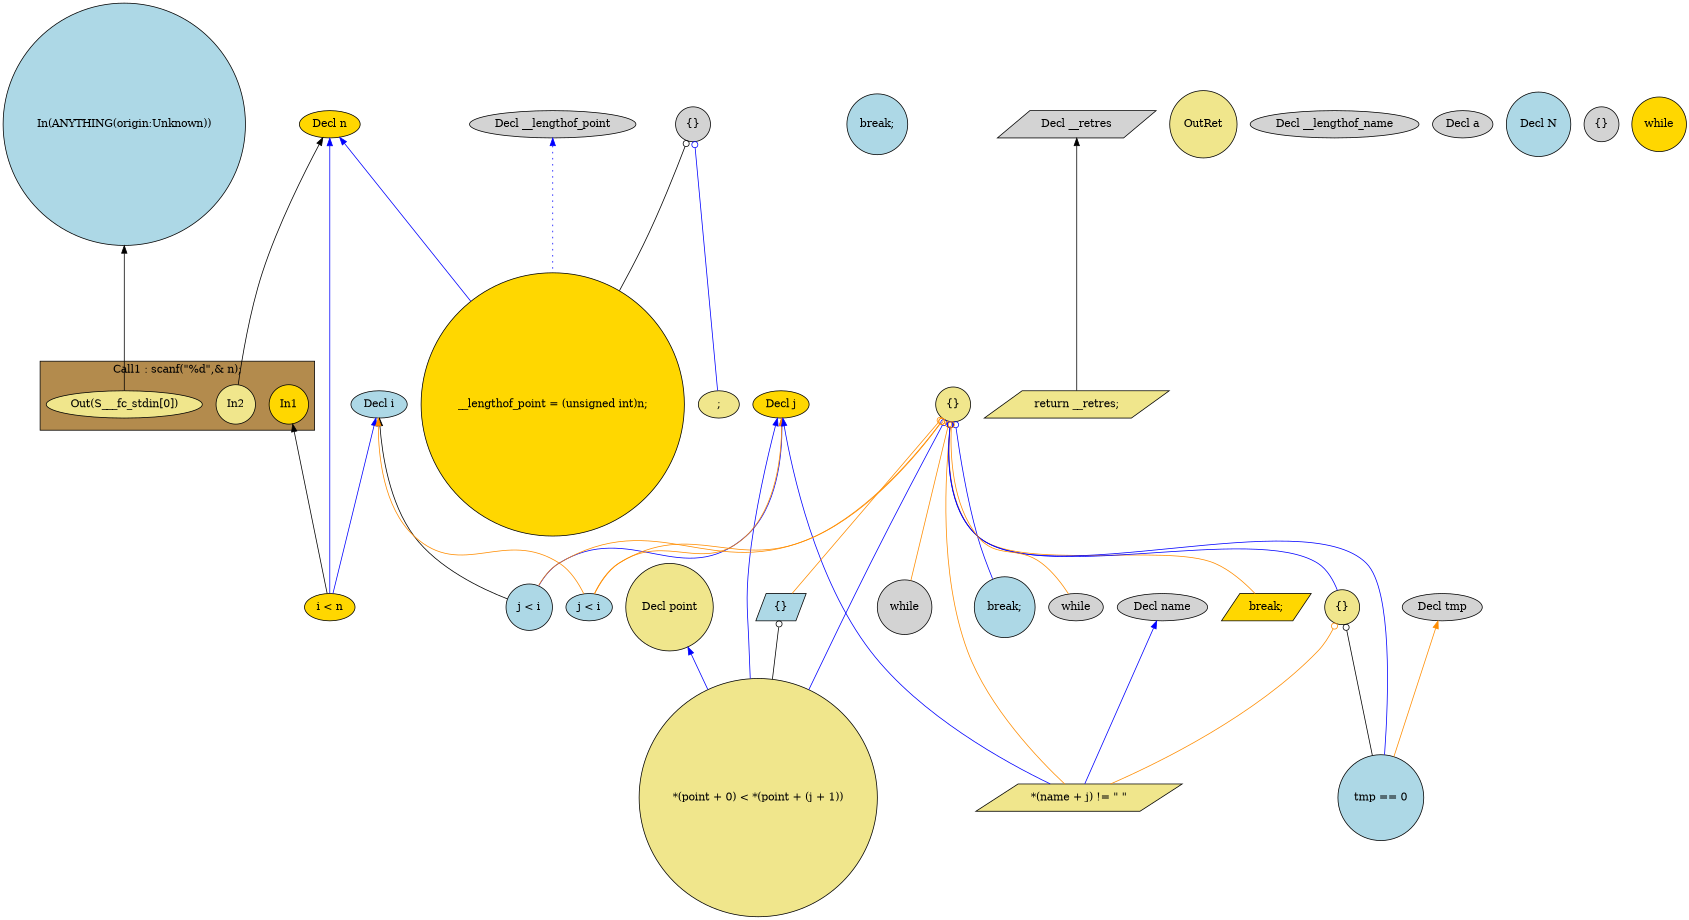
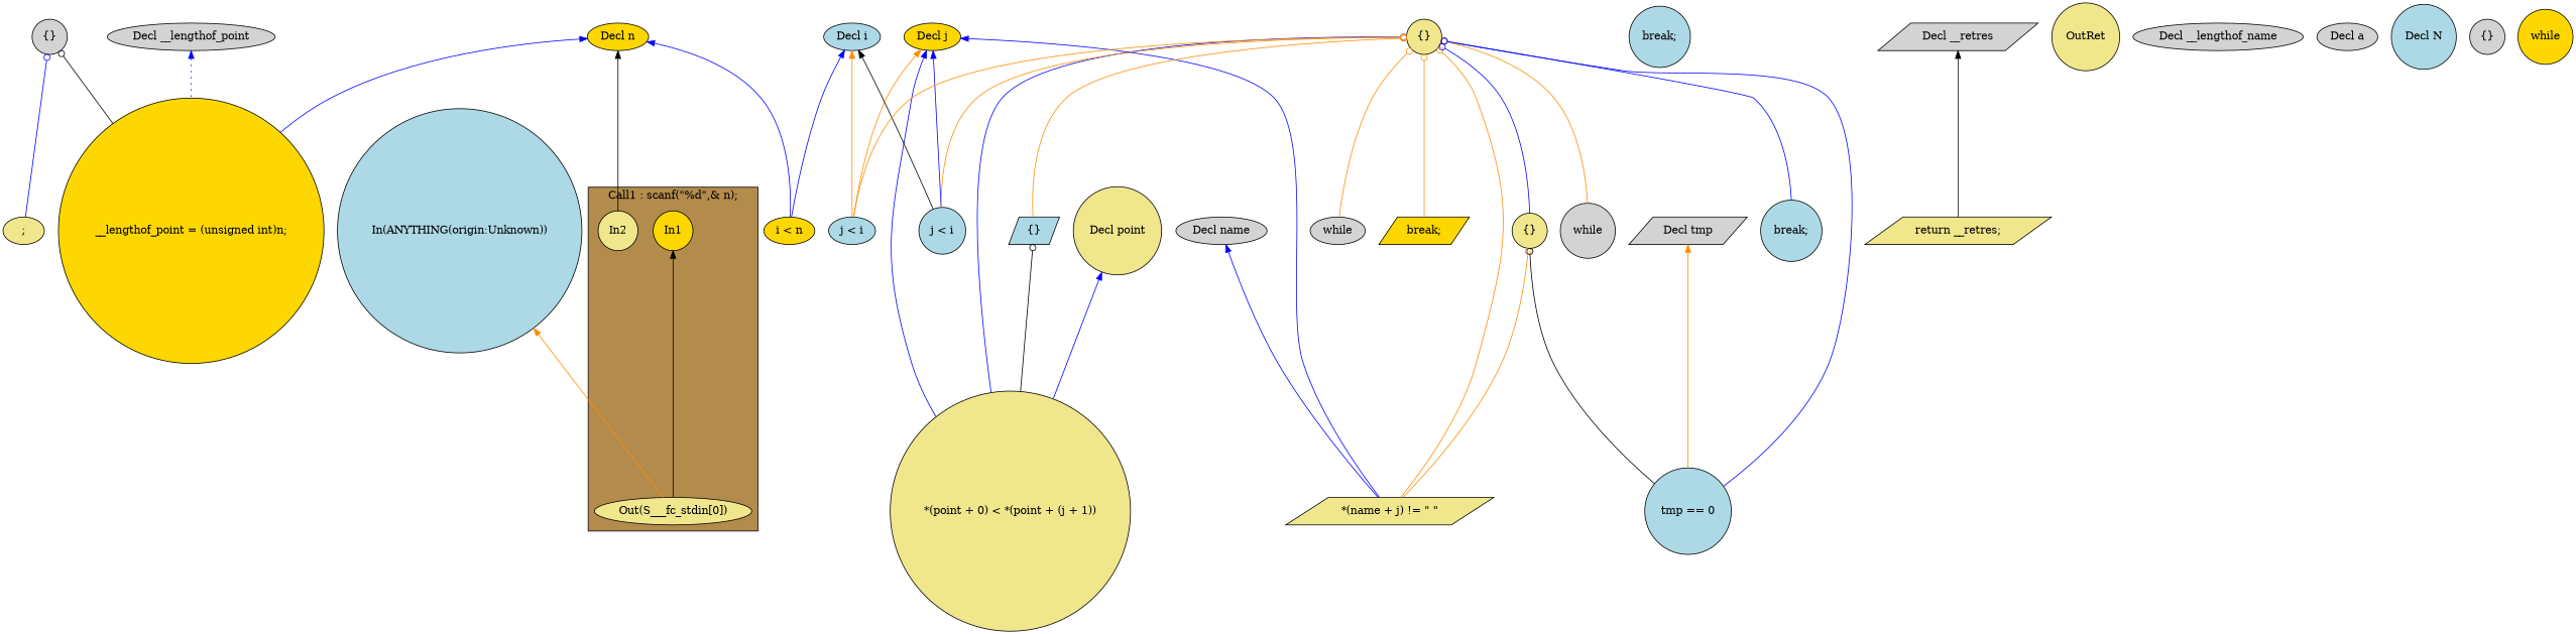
  digraph {
    rankdir=TB
    node [fillcolor=khaki shape=circle style=filled]
    edge [color=blue dir=back]
    n1 [fillcolor=gold label=In1]
    n2 [label=In2]
    n3 [label="Out(S___fc_stdin[0])" shape=ellipse]
    n4 [fillcolor=gold label="break;" shape=parallelogram]
    n5 [fillcolor=lightblue label="{}" shape=parallelogram]
    n6 [label="*(point + 0) < *(point + (j + 1))"]
    n7 [fillcolor=gold label="Decl n" shape=ellipse]
    n8 [fillcolor=gold label="__lengthof_point = (unsigned int)n;"]
    n9 [fillcolor=gold label="i < n" shape=ellipse]
    n10 [fillcolor=lightblue label="break;"]
    n11 [fillcolor=lightblue label="Decl i" shape=ellipse]
    n12 [fillcolor=lightblue label="j < i"]
    n13 [fillcolor=lightblue label="j < i" shape=ellipse]
    n14 [label="return __retres;" shape=parallelogram]
    n15 [fillcolor=gold label="Decl j" shape=ellipse]
    n16 [label="*(name + j) != \" \"" shape=parallelogram]
    n17 [label=OutRet]
    n18 [label="Decl point"]
    n19 [fillcolor=lightblue label="In(ANYTHING(origin:Unknown))"]
    n20 [fillcolor=lightgrey label="Decl __lengthof_point" shape=ellipse]
    n21 [fillcolor=lightgrey label="Decl name" shape=ellipse]
    n22 [fillcolor=lightgrey label="Decl __lengthof_name" shape=ellipse]
    n23 [fillcolor=lightgrey label="Decl a" shape=ellipse]
    n24 [fillcolor=lightblue label="Decl N"]
-   n25 [fillcolor=lightgrey label="Decl tmp" shape=ellipse]
+   n25 [fillcolor=lightgrey label="Decl tmp" shape=parallelogram]
    n26 [fillcolor=lightblue label="tmp == 0"]
    n27 [fillcolor=lightgrey label="Decl __retres" shape=parallelogram]
    n28 [fillcolor=lightgrey label="{}"]
    n29 [label=";" shape=ellipse]
    n30 [fillcolor=lightgrey label="{}"]
    n31 [fillcolor=gold label=while]
    n32 [label="{}"]
    n33 [fillcolor=lightgrey label=while]
    n34 [fillcolor=lightblue label="break;"]
    n35 [label="{}"]
    n36 [fillcolor=lightgrey label=while shape=ellipse]
    subgraph cluster_1 {
      fillcolor="#B38B4D"
      label="Call1 : scanf(\"%d\",& n);"
      style=filled
      n1
      n2
      n3
    }
-   n1 -> n9 [color=black]
+   n1 -> n3 [color=black]
    n5 -> n6 [arrowtail=odot color=black]
    n7 -> n2 [color=black]
    n7 -> n8
    n7 -> n9
    n11 -> n9
    n11 -> n12 [color=black]
    n11 -> n13 [color=darkorange]
    n15 -> n6
    n15 -> n12
    n15 -> n13 [color=darkorange]
    n15 -> n16
    n18 -> n6
-   n19 -> n3 [color=black]
+   n19 -> n3 [color=darkorange]
    n20 -> n8 [style=dotted]
    n21 -> n16
    n25 -> n26 [color=darkorange]
    n27 -> n14 [color=black]
    n28 -> n8 [arrowtail=odot color=black]
    n28 -> n29 [arrowtail=odot]
    n32 -> n4 [arrowtail=odot color=darkorange]
    n32 -> n5 [arrowtail=odot color=darkorange]
    n32 -> n6 [arrowtail=odot]
    n32 -> n12 [arrowtail=odot color=darkorange]
    n32 -> n13 [arrowtail=odot color=darkorange]
    n32 -> n16 [arrowtail=odot color=darkorange]
    n32 -> n26 [arrowtail=odot]
    n32 -> n33 [arrowtail=odot color=darkorange]
    n32 -> n34 [arrowtail=odot]
    n32 -> n35 [arrowtail=odot]
    n32 -> n36 [arrowtail=odot color=darkorange]
    n35 -> n16 [arrowtail=odot color=darkorange]
    n35 -> n26 [arrowtail=odot color=black]
  }
